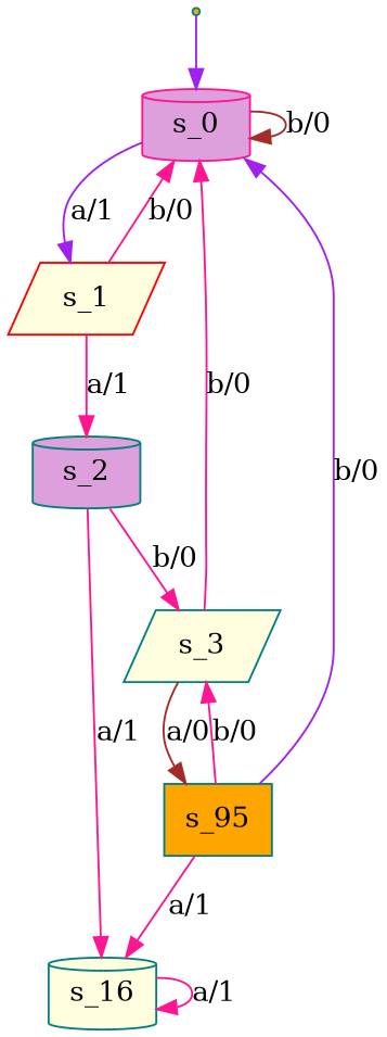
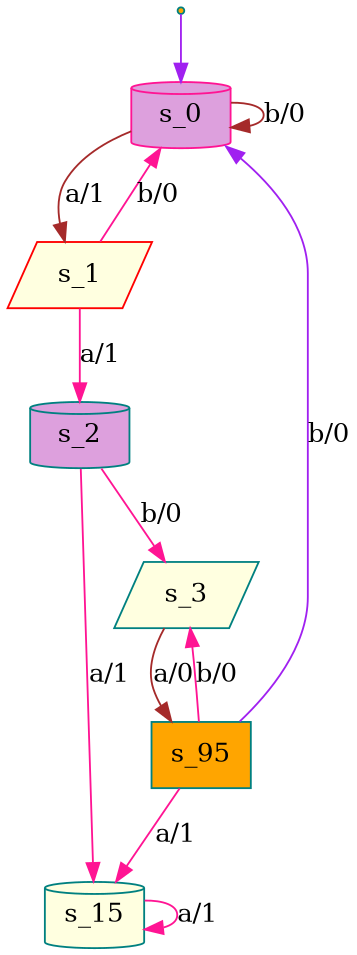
  digraph {
    node [color=teal fillcolor=lightyellow shape=cylinder style=filled]
    edge [color=deeppink]
    s_0 [color=deeppink fillcolor=plum root=true]
    s_1 [color=red shape=parallelogram]
    s_2 [fillcolor=plum]
    s_3 [shape=parallelogram]
-   s_16
+   s_16 [label=s_15]
    s_95 [fillcolor=orange shape=box]
    qi [fillcolor=orange shape=point]
    s_0 -> s_0 [color=brown label="b/0"]
-   s_0 -> s_1 [color=purple label="a/1"]
+   s_0 -> s_1 [color=brown label="a/1"]
    s_1 -> s_0 [label="b/0"]
    s_1 -> s_2 [label="a/1"]
    s_2 -> s_3 [label="b/0"]
    s_2 -> s_16 [label="a/1"]
-   s_3 -> s_0 [label="b/0"]
    s_3 -> s_95 [color=brown label="a/0"]
    s_16 -> s_16 [label="a/1"]
    s_95 -> s_0 [color=purple label="b/0"]
    s_95 -> s_3 [label="b/0"]
    s_95 -> s_16 [label="a/1"]
    qi -> s_0 [color=purple]
  }
